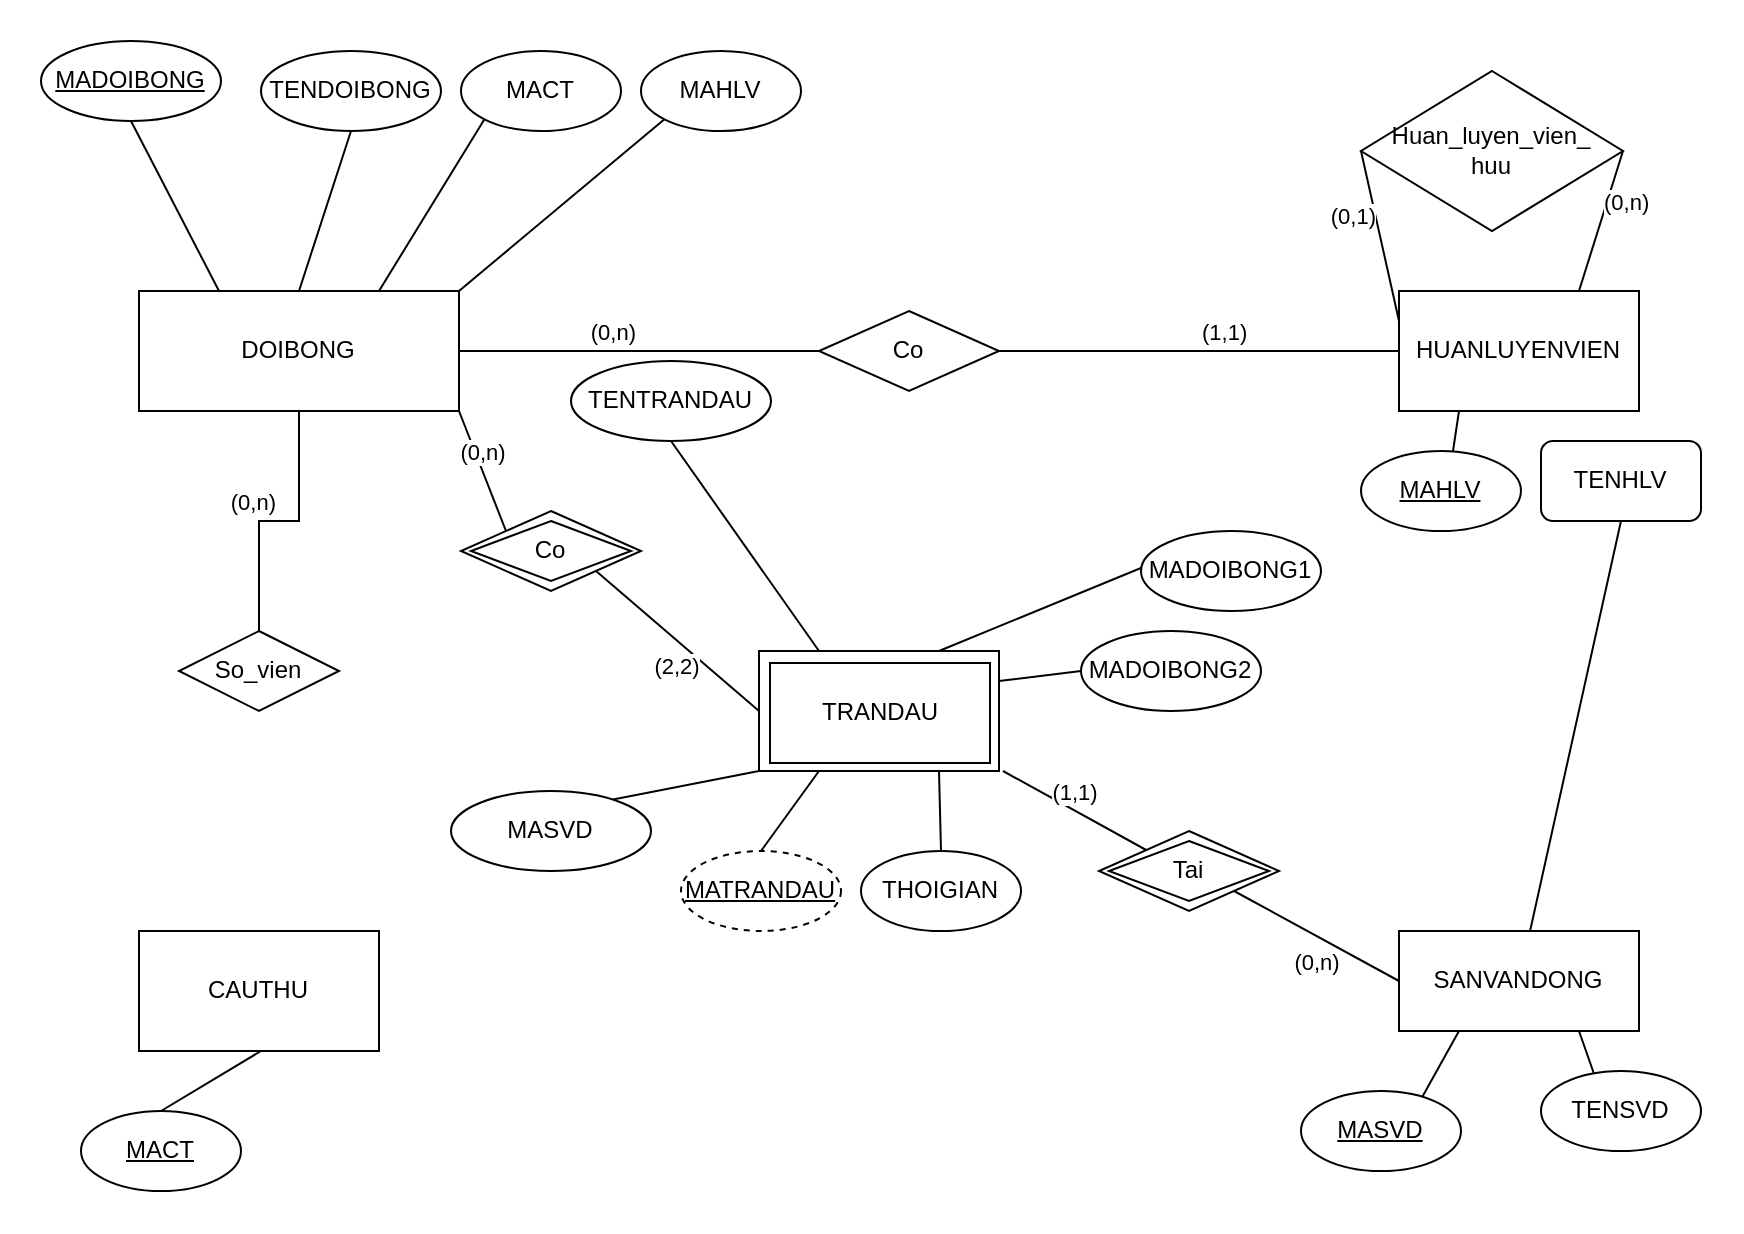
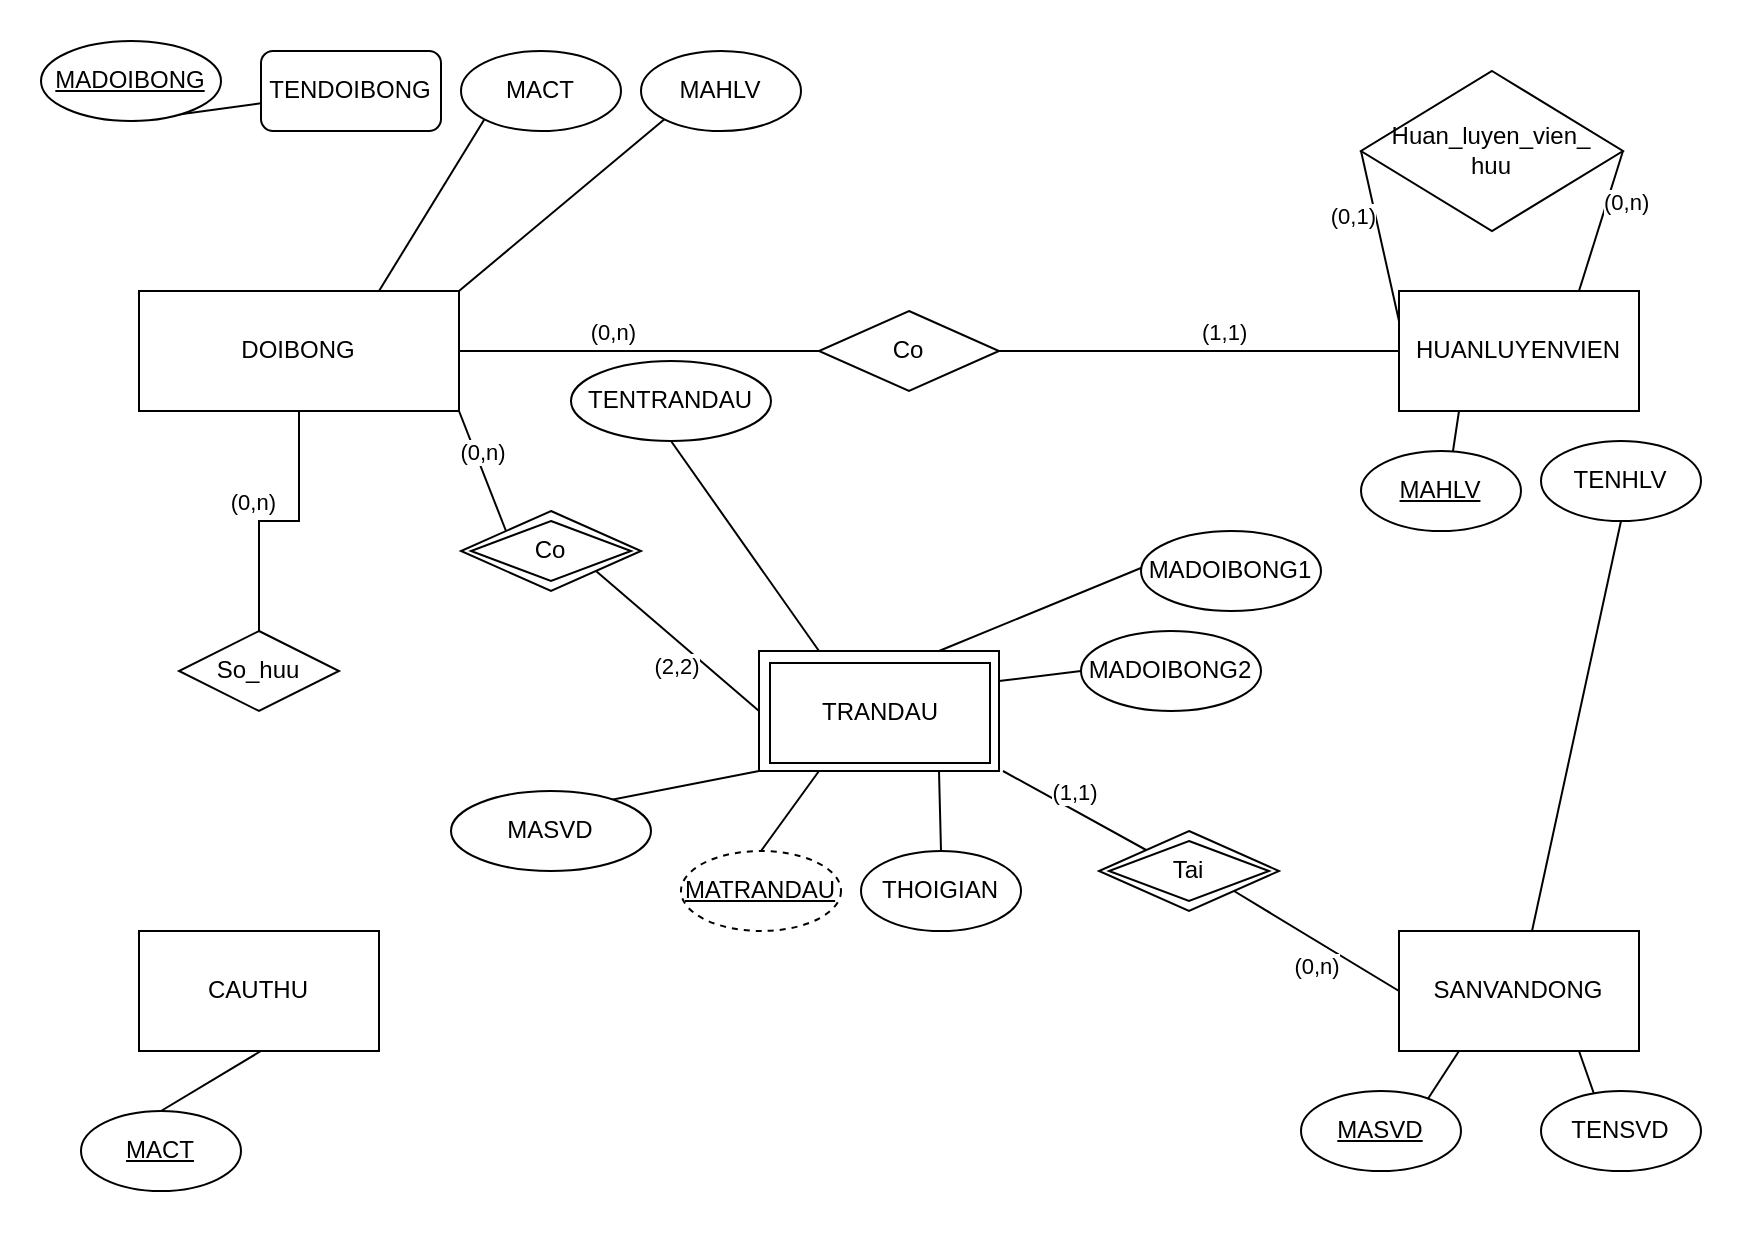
  <mxCell id="0" />
  <mxCell id="1" parent="0" />
  <mxCell id="2" value="(1,1)" style="rounded=0;orthogonalLoop=1;jettySize=auto;html=1;exitX=1;exitY=1;exitDx=0;exitDy=0;entryX=0;entryY=0;entryDx=0;entryDy=0;endArrow=none;endFill=0;verticalAlign=bottom;" parent="1" edge="1"><mxGeometry relative="1" as="geometry"><mxPoint x="501" y="385" as="sourcePoint" /><mxPoint x="573.5" y="425" as="targetPoint" /></mxGeometry></mxCell>
  <mxCell id="3" value="TRANDAU" style="rounded=0;whiteSpace=wrap;html=1;strokeColor=default;gradientColor=none;shadow=0;" parent="1" vertex="1"><mxGeometry x="379" y="325" width="120" height="60" as="geometry" /></mxCell>
  <mxCell id="4" value="CAUTHU" style="rounded=0;whiteSpace=wrap;html=1;" parent="1" vertex="1"><mxGeometry x="69" y="465" width="120" height="60" as="geometry" /></mxCell>
  <mxCell id="5" value="(0,n)" style="edgeStyle=orthogonalEdgeStyle;rounded=0;orthogonalLoop=1;jettySize=auto;html=1;exitX=1;exitY=0.5;exitDx=0;exitDy=0;entryX=0;entryY=0.5;entryDx=0;entryDy=0;align=right;endArrow=none;endFill=0;verticalAlign=bottom;" parent="1" source="7" target="13" edge="1"><mxGeometry relative="1" as="geometry"><mxPoint x="239" y="175" as="targetPoint" /></mxGeometry></mxCell>
  <mxCell id="6" value="(0,1)" style="edgeStyle=none;rounded=0;orthogonalLoop=1;jettySize=auto;html=1;exitX=0;exitY=0.25;exitDx=0;exitDy=0;entryX=0;entryY=0.5;entryDx=0;entryDy=0;endArrow=none;endFill=0;align=right;verticalAlign=bottom;" edge="1" parent="1" source="10" target="36"><mxGeometry relative="1" as="geometry" /></mxCell>
  <mxCell id="7" value="DOIBONG" style="rounded=0;whiteSpace=wrap;html=1;" parent="1" vertex="1"><mxGeometry x="69" y="145" width="160" height="60" as="geometry" /></mxCell>
  <mxCell id="8" style="edgeStyle=none;rounded=0;orthogonalLoop=1;jettySize=auto;html=1;exitX=0.25;exitY=1;exitDx=0;exitDy=0;entryX=0.5;entryY=1;entryDx=0;entryDy=0;endArrow=none;endFill=0;" parent="1" source="10" target="21" edge="1"><mxGeometry relative="1" as="geometry" /></mxCell>
  <mxCell id="9" value="(0,n)" style="edgeStyle=none;rounded=0;orthogonalLoop=1;jettySize=auto;html=1;exitX=0.75;exitY=0;exitDx=0;exitDy=0;entryX=1;entryY=0.5;entryDx=0;entryDy=0;endArrow=none;endFill=0;align=left;verticalAlign=bottom;" edge="1" parent="1" source="10" target="36"><mxGeometry relative="1" as="geometry" /></mxCell>
  <mxCell id="10" value="HUANLUYENVIEN" style="rounded=0;whiteSpace=wrap;html=1;" parent="1" vertex="1"><mxGeometry x="699" y="145" width="120" height="60" as="geometry" /></mxCell>
- <mxCell id="11" value="SANVANDONG" style="rounded=0;whiteSpace=wrap;html=1;" parent="1" vertex="1"><mxGeometry x="699" y="465" width="120" height="50" as="geometry" /></mxCell>
+ <mxCell id="11" value="SANVANDONG" style="rounded=0;whiteSpace=wrap;html=1;" parent="1" vertex="1"><mxGeometry x="699" y="465" width="120" height="60" as="geometry" /></mxCell>
  <mxCell id="12" value="(1,1)" style="edgeStyle=orthogonalEdgeStyle;rounded=0;orthogonalLoop=1;jettySize=auto;html=1;exitX=1;exitY=0.5;exitDx=0;exitDy=0;entryX=0;entryY=0.5;entryDx=0;entryDy=0;endArrow=none;endFill=0;verticalAlign=bottom;align=left;" parent="1" source="13" target="10" edge="1"><mxGeometry relative="1" as="geometry" /></mxCell>
  <mxCell id="13" value="Co" style="rhombus;whiteSpace=wrap;html=1;" parent="1" vertex="1"><mxGeometry x="409" y="155" width="90" height="40" as="geometry" /></mxCell>
  <mxCell id="14" value="(0,n)" style="edgeStyle=orthogonalEdgeStyle;rounded=0;orthogonalLoop=1;jettySize=auto;html=1;exitX=0.5;exitY=0;exitDx=0;exitDy=0;entryX=0.5;entryY=1;entryDx=0;entryDy=0;endArrow=none;endFill=0;align=right;verticalAlign=bottom;" parent="1" source="15" target="7" edge="1"><mxGeometry relative="1" as="geometry" /></mxCell>
- <mxCell id="15" value="So_vien" style="rhombus;whiteSpace=wrap;html=1;" parent="1" vertex="1"><mxGeometry x="89" y="315" width="80" height="40" as="geometry" /></mxCell>
+ <mxCell id="15" value="So_huu" style="rhombus;whiteSpace=wrap;html=1;" parent="1" vertex="1"><mxGeometry x="89" y="315" width="80" height="40" as="geometry" /></mxCell>
  <mxCell id="16" value="(0,n)" style="rounded=0;orthogonalLoop=1;jettySize=auto;html=1;exitX=0;exitY=0;exitDx=0;exitDy=0;entryX=1;entryY=1;entryDx=0;entryDy=0;endArrow=none;endFill=0;verticalAlign=bottom;" parent="1" source="18" target="7" edge="1"><mxGeometry relative="1" as="geometry" /></mxCell>
  <mxCell id="17" value="(2,2)" style="rounded=0;orthogonalLoop=1;jettySize=auto;html=1;exitX=1;exitY=1;exitDx=0;exitDy=0;entryX=0;entryY=0.5;entryDx=0;entryDy=0;endArrow=none;endFill=0;verticalAlign=top;align=center;" parent="1" source="18" target="3" edge="1"><mxGeometry relative="1" as="geometry" /></mxCell>
  <mxCell id="18" value="Co" style="rhombus;whiteSpace=wrap;html=1;" parent="1" vertex="1"><mxGeometry x="230" y="255" width="90" height="40" as="geometry" /></mxCell>
  <mxCell id="19" value="(0,n)" style="rounded=0;orthogonalLoop=1;jettySize=auto;html=1;exitX=1;exitY=1;exitDx=0;exitDy=0;entryX=0;entryY=0.5;entryDx=0;entryDy=0;endArrow=none;endFill=0;verticalAlign=top;" parent="1" source="20" target="11" edge="1"><mxGeometry relative="1" as="geometry" /></mxCell>
  <mxCell id="20" value="Tai" style="rhombus;whiteSpace=wrap;html=1;" parent="1" vertex="1"><mxGeometry x="549" y="415" width="90" height="40" as="geometry" /></mxCell>
  <mxCell id="21" value="&lt;u&gt;MAHLV&lt;/u&gt;" style="ellipse;whiteSpace=wrap;html=1;" parent="1" vertex="1"><mxGeometry x="680" y="225" width="80" height="40" as="geometry" /></mxCell>
  <mxCell id="22" style="edgeStyle=none;rounded=0;orthogonalLoop=1;jettySize=auto;html=1;exitX=0.5;exitY=0;exitDx=0;exitDy=0;entryX=0.75;entryY=1;entryDx=0;entryDy=0;endArrow=none;endFill=0;" parent="1" source="23" target="3" edge="1"><mxGeometry relative="1" as="geometry" /></mxCell>
  <mxCell id="23" value="THOIGIAN" style="ellipse;whiteSpace=wrap;html=1;" parent="1" vertex="1"><mxGeometry x="430" y="425" width="80" height="40" as="geometry" /></mxCell>
- <mxCell id="24" style="edgeStyle=none;rounded=0;orthogonalLoop=1;jettySize=auto;html=1;exitX=0.5;exitY=1;exitDx=0;exitDy=0;endArrow=none;endFill=0;entryX=0.25;entryY=0;entryDx=0;entryDy=0;" edge="1" parent="1" source="25" target="7"><mxGeometry relative="1" as="geometry" /></mxCell>
+ <mxCell id="24" style="edgeStyle=none;rounded=0;orthogonalLoop=1;jettySize=auto;html=1;exitX=0.5;exitY=1;exitDx=0;exitDy=0;endArrow=none;endFill=0;" edge="1" parent="1" source="25" target="27"><mxGeometry relative="1" as="geometry" /></mxCell>
  <mxCell id="25" value="&lt;u&gt;MADOIBONG&lt;/u&gt;" style="ellipse;whiteSpace=wrap;html=1;" vertex="1" parent="1"><mxGeometry x="20" y="20" width="90" height="40" as="geometry" /></mxCell>
- <mxCell id="26" style="edgeStyle=none;rounded=0;orthogonalLoop=1;jettySize=auto;html=1;exitX=0.5;exitY=1;exitDx=0;exitDy=0;entryX=0.5;entryY=0;entryDx=0;entryDy=0;endArrow=none;endFill=0;" edge="1" parent="1" source="27" target="7"><mxGeometry relative="1" as="geometry" /></mxCell>
- <mxCell id="27" value="TENDOIBONG" style="ellipse;whiteSpace=wrap;html=1;" vertex="1" parent="1"><mxGeometry x="130" y="25" width="90" height="40" as="geometry" /></mxCell>
+ <mxCell id="27" value="TENDOIBONG" style="whiteSpace=wrap;html=1;rounded=1;" vertex="1" parent="1"><mxGeometry x="130" y="25" width="90" height="40" as="geometry" /></mxCell>
  <mxCell id="28" style="edgeStyle=none;rounded=0;orthogonalLoop=1;jettySize=auto;html=1;exitX=0.5;exitY=1;exitDx=0;exitDy=0;entryX=0.25;entryY=1;entryDx=0;entryDy=0;endArrow=none;endFill=0;" edge="1" parent="1" source="29" target="11"><mxGeometry relative="1" as="geometry" /></mxCell>
  <mxCell id="29" value="&lt;u&gt;MASVD&lt;/u&gt;" style="ellipse;whiteSpace=wrap;html=1;" vertex="1" parent="1"><mxGeometry x="650" y="545" width="80" height="40" as="geometry" /></mxCell>
  <mxCell id="30" style="edgeStyle=none;rounded=0;orthogonalLoop=1;jettySize=auto;html=1;exitX=0.5;exitY=1;exitDx=0;exitDy=0;entryX=0.75;entryY=1;entryDx=0;entryDy=0;endArrow=none;endFill=0;" edge="1" parent="1" source="31" target="11"><mxGeometry relative="1" as="geometry" /></mxCell>
- <mxCell id="31" value="TENSVD" style="ellipse;whiteSpace=wrap;html=1;" vertex="1" parent="1"><mxGeometry x="770" y="535" width="80" height="40" as="geometry" /></mxCell>
+ <mxCell id="31" value="TENSVD" style="ellipse;whiteSpace=wrap;html=1;" vertex="1" parent="1"><mxGeometry x="770" y="545" width="80" height="40" as="geometry" /></mxCell>
  <mxCell id="32" style="edgeStyle=none;rounded=0;orthogonalLoop=1;jettySize=auto;html=1;exitX=0.5;exitY=0;exitDx=0;exitDy=0;endArrow=none;endFill=0;" edge="1" parent="1" source="33"><mxGeometry relative="1" as="geometry"><mxPoint x="130" y="525" as="targetPoint" /></mxGeometry></mxCell>
  <mxCell id="33" value="&lt;u&gt;MACT&lt;/u&gt;" style="ellipse;whiteSpace=wrap;html=1;" vertex="1" parent="1"><mxGeometry x="40" y="555" width="80" height="40" as="geometry" /></mxCell>
  <mxCell id="34" style="edgeStyle=none;rounded=0;orthogonalLoop=1;jettySize=auto;html=1;exitX=0.5;exitY=1;exitDx=0;exitDy=0;endArrow=none;endFill=0;" edge="1" parent="1" source="35" target="11"><mxGeometry relative="1" as="geometry" /></mxCell>
- <mxCell id="35" value="TENHLV" style="whiteSpace=wrap;html=1;rounded=1;" vertex="1" parent="1"><mxGeometry x="770" y="220" width="80" height="40" as="geometry" /></mxCell>
+ <mxCell id="35" value="TENHLV" style="ellipse;whiteSpace=wrap;html=1;" vertex="1" parent="1"><mxGeometry x="770" y="220" width="80" height="40" as="geometry" /></mxCell>
  <mxCell id="36" value="Huan_luyen_vien_&lt;br&gt;huu" style="rhombus;whiteSpace=wrap;html=1;" vertex="1" parent="1"><mxGeometry x="680" y="35" width="131" height="80" as="geometry" /></mxCell>
  <mxCell id="37" style="edgeStyle=none;rounded=0;orthogonalLoop=1;jettySize=auto;html=1;exitX=0.5;exitY=0;exitDx=0;exitDy=0;entryX=0.25;entryY=1;entryDx=0;entryDy=0;endArrow=none;endFill=0;" edge="1" parent="1" source="38" target="3"><mxGeometry relative="1" as="geometry" /></mxCell>
  <mxCell id="38" value="&lt;u&gt;MATRANDAU&lt;/u&gt;" style="ellipse;whiteSpace=wrap;html=1;dashed=1;" vertex="1" parent="1"><mxGeometry x="340" y="425" width="80" height="40" as="geometry" /></mxCell>
  <mxCell id="39" value="TRANDAU" style="rounded=0;whiteSpace=wrap;html=1;strokeColor=default;gradientColor=none;shadow=0;" vertex="1" parent="1"><mxGeometry x="384.5" y="331" width="110" height="50" as="geometry" /></mxCell>
  <mxCell id="40" value="Co" style="rhombus;whiteSpace=wrap;html=1;" vertex="1" parent="1"><mxGeometry x="235" y="260" width="80" height="30" as="geometry" /></mxCell>
  <mxCell id="41" value="Tai" style="rhombus;whiteSpace=wrap;html=1;" vertex="1" parent="1"><mxGeometry x="554" y="420" width="80" height="30" as="geometry" /></mxCell>
  <mxCell id="42" style="edgeStyle=none;rounded=0;orthogonalLoop=1;jettySize=auto;html=1;exitX=0.5;exitY=1;exitDx=0;exitDy=0;entryX=0.25;entryY=0;entryDx=0;entryDy=0;endArrow=none;endFill=0;" edge="1" parent="1" source="43" target="3"><mxGeometry relative="1" as="geometry" /></mxCell>
  <mxCell id="43" value="TENTRANDAU" style="ellipse;whiteSpace=wrap;html=1;" vertex="1" parent="1"><mxGeometry x="285" y="180" width="100" height="40" as="geometry" /></mxCell>
  <mxCell id="44" style="edgeStyle=none;rounded=0;orthogonalLoop=1;jettySize=auto;html=1;exitX=0;exitY=1;exitDx=0;exitDy=0;entryX=0.75;entryY=0;entryDx=0;entryDy=0;endArrow=none;endFill=0;" edge="1" parent="1" source="45" target="7"><mxGeometry relative="1" as="geometry" /></mxCell>
  <mxCell id="45" value="MACT" style="ellipse;whiteSpace=wrap;html=1;" vertex="1" parent="1"><mxGeometry x="230" y="25" width="80" height="40" as="geometry" /></mxCell>
  <mxCell id="46" style="edgeStyle=none;rounded=0;orthogonalLoop=1;jettySize=auto;html=1;exitX=0;exitY=1;exitDx=0;exitDy=0;entryX=1;entryY=0;entryDx=0;entryDy=0;endArrow=none;endFill=0;" edge="1" parent="1" source="47" target="7"><mxGeometry relative="1" as="geometry" /></mxCell>
  <mxCell id="47" value="MAHLV" style="ellipse;whiteSpace=wrap;html=1;" vertex="1" parent="1"><mxGeometry x="320" y="25" width="80" height="40" as="geometry" /></mxCell>
  <mxCell id="48" style="edgeStyle=none;rounded=0;orthogonalLoop=1;jettySize=auto;html=1;exitX=0.5;exitY=0;exitDx=0;exitDy=0;entryX=0.75;entryY=0;entryDx=0;entryDy=0;endArrow=none;endFill=0;" edge="1" parent="1" source="49" target="3"><mxGeometry relative="1" as="geometry" /></mxCell>
  <mxCell id="49" value="MADOIBONG1" style="ellipse;whiteSpace=wrap;html=1;" vertex="1" parent="1"><mxGeometry x="570" y="265" width="90" height="40" as="geometry" /></mxCell>
  <mxCell id="50" style="edgeStyle=none;rounded=0;orthogonalLoop=1;jettySize=auto;html=1;exitX=0;exitY=0.5;exitDx=0;exitDy=0;entryX=0;entryY=1;entryDx=0;entryDy=0;endArrow=none;endFill=0;" edge="1" parent="1" source="51" target="3"><mxGeometry relative="1" as="geometry" /></mxCell>
  <mxCell id="51" value="MASVD" style="ellipse;whiteSpace=wrap;html=1;" vertex="1" parent="1"><mxGeometry x="225" y="395" width="100" height="40" as="geometry" /></mxCell>
  <mxCell id="52" style="edgeStyle=none;rounded=0;orthogonalLoop=1;jettySize=auto;html=1;exitX=0;exitY=0.5;exitDx=0;exitDy=0;entryX=1;entryY=0.25;entryDx=0;entryDy=0;endArrow=none;endFill=0;" edge="1" parent="1" source="53" target="3"><mxGeometry relative="1" as="geometry" /></mxCell>
  <mxCell id="53" value="MADOIBONG2" style="ellipse;whiteSpace=wrap;html=1;" vertex="1" parent="1"><mxGeometry x="540" y="315" width="90" height="40" as="geometry" /></mxCell>
